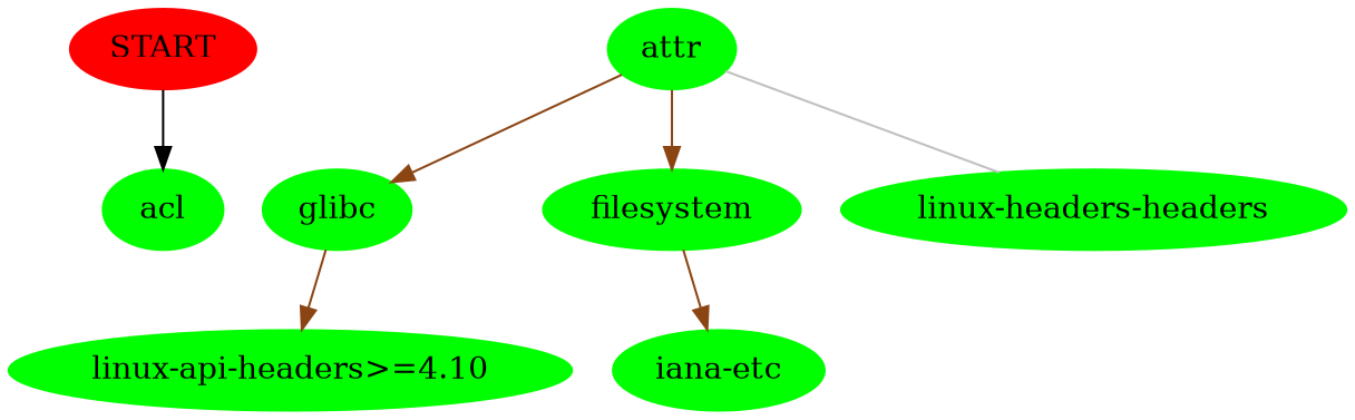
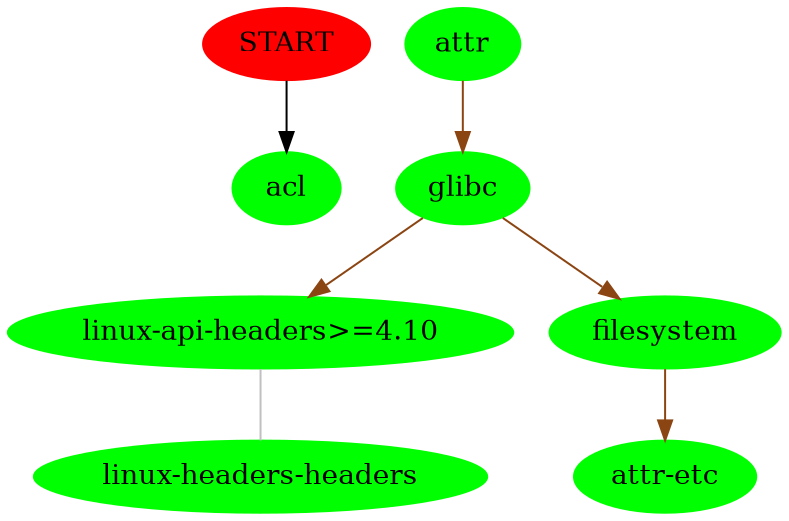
  digraph {
    node [color=green style=filled]
    edge [color=chocolate4]
    START [color=red]
    acl
    attr
    glibc
    "linux-api-headers>=4.10"
    filesystem
    n7 [label="linux-headers-headers"]
-   "iana-etc"
+   "iana-etc" [label="attr-etc"]
    START -> acl [color=""]
    attr -> glibc
    glibc -> "linux-api-headers>=4.10"
-   attr -> filesystem
-   attr -> n7 [arrowhead=none color=grey]
+   glibc -> filesystem
+   "linux-api-headers>=4.10" -> n7 [arrowhead=none color=grey]
    filesystem -> "iana-etc"
  }
